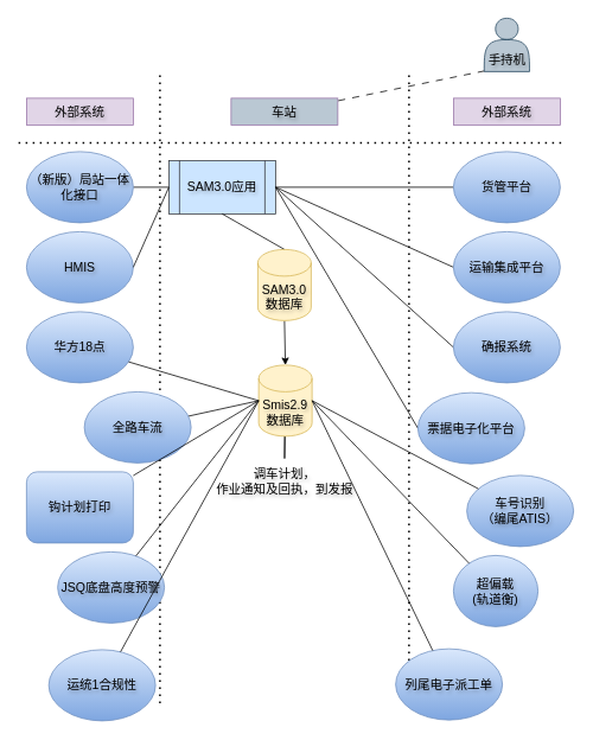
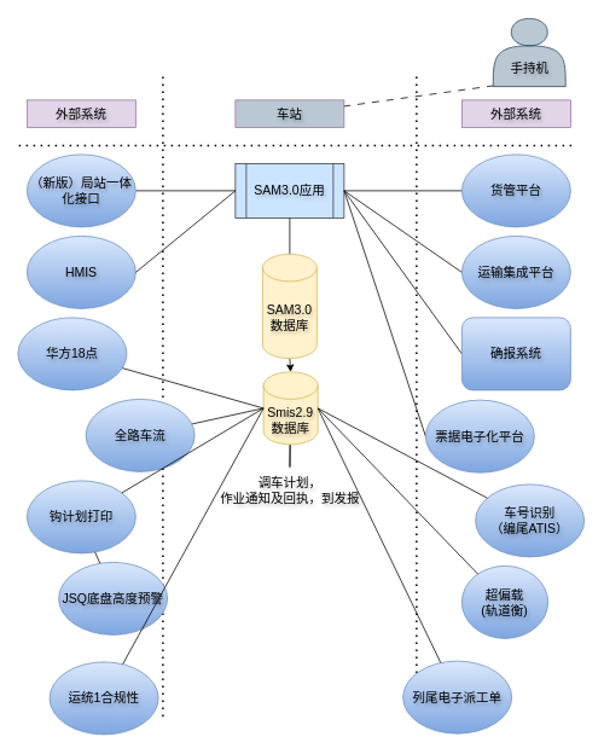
  <mxCell id="0" />
  <mxCell id="1" parent="0" />
  <mxCell id="2" value="&lt;font&gt;外部系统&lt;/font&gt;" style="rounded=0;whiteSpace=wrap;html=1;hachureGap=4;fontFamily=Helvetica;strokeColor=#9673a6;fontSize=14;fillColor=#e1d5e7;textShadow=1;labelBackgroundColor=none;labelBorderColor=none;" parent="1" vertex="1"><mxGeometry x="29" y="110" width="120" height="30" as="geometry" /></mxCell>
  <mxCell id="3" value="&lt;font&gt;外部系统&lt;/font&gt;" style="rounded=0;whiteSpace=wrap;html=1;hachureGap=4;fontFamily=Helvetica;strokeColor=#9673a6;fontSize=14;fillColor=#e1d5e7;textShadow=1;labelBackgroundColor=none;labelBorderColor=none;" parent="1" vertex="1"><mxGeometry x="509" y="110" width="120" height="30" as="geometry" /></mxCell>
  <mxCell id="4" value="&lt;font&gt;车站&lt;/font&gt;" style="rounded=0;whiteSpace=wrap;html=1;hachureGap=4;fontFamily=Helvetica;strokeColor=#9673a6;fontSize=14;fillColor=#bac8d3;textShadow=1;labelBackgroundColor=none;labelBorderColor=none;" parent="1" vertex="1"><mxGeometry x="259" y="110" width="120" height="30" as="geometry" /></mxCell>
  <mxCell id="5" style="rounded=0;hachureGap=4;orthogonalLoop=1;jettySize=auto;html=1;entryX=0;entryY=0.5;entryDx=0;entryDy=0;fontFamily=Architects Daughter;fontSource=https%3A%2F%2Ffonts.googleapis.com%2Fcss%3Ffamily%3DArchitects%2BDaughter;endArrow=none;endFill=0;exitX=1;exitY=0.5;exitDx=0;exitDy=0;" edge="1" parent="1" source="6" target="13"><mxGeometry relative="1" as="geometry" /></mxCell>
- <mxCell id="6" value="&lt;font&gt;SAM3.0应用&lt;/font&gt;" style="shape=process;whiteSpace=wrap;html=1;backgroundOutline=1;hachureGap=4;fontFamily=Helvetica;fontSize=14;fillColor=#cce5ff;strokeColor=#36393d;textShadow=1;labelBackgroundColor=none;labelBorderColor=none;" parent="1" vertex="1"><mxGeometry x="189" y="180" width="120" height="60" as="geometry" /></mxCell>
+ <mxCell id="6" value="&lt;font&gt;SAM3.0应用&lt;/font&gt;" style="shape=process;whiteSpace=wrap;html=1;backgroundOutline=1;hachureGap=4;fontFamily=Helvetica;fontSize=14;fillColor=#cce5ff;strokeColor=#36393d;textShadow=1;labelBackgroundColor=none;labelBorderColor=none;" parent="1" vertex="1"><mxGeometry x="259" y="180" width="120" height="60" as="geometry" /></mxCell>
  <mxCell id="7" value="" style="endArrow=none;html=1;rounded=0;hachureGap=4;fontFamily=Helvetica;entryX=0.5;entryY=1;entryDx=0;entryDy=0;exitX=0.5;exitY=0;exitDx=0;exitDy=0;exitPerimeter=0;fontSize=14;textShadow=1;labelBackgroundColor=none;labelBorderColor=none;" parent="1" source="22" target="6" edge="1"><mxGeometry width="50" height="50" relative="1" as="geometry"><mxPoint x="309" y="320" as="sourcePoint" /><mxPoint x="359" y="270" as="targetPoint" /></mxGeometry></mxCell>
  <mxCell id="8" value="" style="endArrow=none;dashed=1;html=1;dashPattern=1 3;strokeWidth=2;rounded=0;hachureGap=4;fontFamily=Helvetica;fontSize=14;textShadow=1;labelBackgroundColor=none;labelBorderColor=none;" parent="1" edge="1"><mxGeometry width="50" height="50" relative="1" as="geometry"><mxPoint x="459" y="790" as="sourcePoint" /><mxPoint x="459" y="80" as="targetPoint" /></mxGeometry></mxCell>
  <mxCell id="9" value="" style="endArrow=none;dashed=1;html=1;dashPattern=1 3;strokeWidth=2;rounded=0;hachureGap=4;fontFamily=Helvetica;fontSize=14;textShadow=1;labelBackgroundColor=none;labelBorderColor=none;" parent="1" edge="1"><mxGeometry width="50" height="50" relative="1" as="geometry"><mxPoint x="20" y="160" as="sourcePoint" /><mxPoint x="630" y="160" as="targetPoint" /></mxGeometry></mxCell>
  <mxCell id="10" value="" style="endArrow=none;dashed=1;html=1;dashPattern=1 3;strokeWidth=2;rounded=0;hachureGap=4;fontFamily=Helvetica;fontSize=14;textShadow=1;labelBackgroundColor=none;labelBorderColor=none;" parent="1" edge="1"><mxGeometry width="50" height="50" relative="1" as="geometry"><mxPoint x="179" y="790" as="sourcePoint" /><mxPoint x="179" y="80" as="targetPoint" /></mxGeometry></mxCell>
  <mxCell id="11" style="rounded=0;hachureGap=4;orthogonalLoop=1;jettySize=auto;html=1;entryX=1;entryY=0.5;entryDx=0;entryDy=0;fontFamily=Helvetica;endArrow=none;endFill=0;fontSize=14;textShadow=1;labelBackgroundColor=none;labelBorderColor=none;" parent="1" source="12" target="6" edge="1"><mxGeometry relative="1" as="geometry" /></mxCell>
  <mxCell id="12" value="货管平台" style="ellipse;whiteSpace=wrap;html=1;hachureGap=4;fontFamily=Helvetica;fontSize=14;fillColor=#dae8fc;strokeColor=#6c8ebf;textShadow=1;labelBackgroundColor=none;labelBorderColor=none;fillStyle=auto;gradientColor=#7ea6e0;" parent="1" vertex="1"><mxGeometry x="509" y="170" width="120" height="80" as="geometry" /></mxCell>
- <mxCell id="13" value="&lt;font&gt;确报系统&lt;/font&gt;" style="ellipse;whiteSpace=wrap;html=1;hachureGap=4;fontFamily=Helvetica;fontSize=14;fillColor=#dae8fc;strokeColor=#6c8ebf;textShadow=1;labelBackgroundColor=none;labelBorderColor=none;fillStyle=auto;gradientColor=#7ea6e0;" parent="1" vertex="1"><mxGeometry x="509" y="350" width="120" height="80" as="geometry" /></mxCell>
+ <mxCell id="13" value="&lt;font&gt;确报系统&lt;/font&gt;" style="whiteSpace=wrap;html=1;hachureGap=4;fontFamily=Helvetica;fontSize=14;fillColor=#dae8fc;strokeColor=#6c8ebf;textShadow=1;labelBackgroundColor=none;labelBorderColor=none;fillStyle=auto;gradientColor=#7ea6e0;rounded=1;" parent="1" vertex="1"><mxGeometry x="509" y="350" width="120" height="80" as="geometry" /></mxCell>
  <mxCell id="14" style="rounded=0;hachureGap=4;orthogonalLoop=1;jettySize=auto;html=1;fontFamily=Helvetica;endArrow=none;endFill=0;exitX=0;exitY=0.5;exitDx=0;exitDy=0;fontSize=14;entryX=1;entryY=0.5;entryDx=0;entryDy=0;textShadow=1;labelBackgroundColor=none;labelBorderColor=none;" parent="1" source="15" target="6" edge="1"><mxGeometry relative="1" as="geometry"><mxPoint x="379" y="240" as="targetPoint" /></mxGeometry></mxCell>
  <mxCell id="15" value="&lt;font&gt;运输集成平台&lt;/font&gt;" style="ellipse;whiteSpace=wrap;html=1;hachureGap=4;fontFamily=Helvetica;fontSize=14;fillColor=#dae8fc;strokeColor=#6c8ebf;textShadow=1;labelBackgroundColor=none;labelBorderColor=none;fillStyle=auto;gradientColor=#7ea6e0;" parent="1" vertex="1"><mxGeometry x="509" y="260" width="120" height="80" as="geometry" /></mxCell>
  <mxCell id="16" style="rounded=0;hachureGap=4;orthogonalLoop=1;jettySize=auto;html=1;fontFamily=Helvetica;endArrow=none;endFill=0;exitX=0;exitY=0.5;exitDx=0;exitDy=0;fontSize=14;entryX=1;entryY=0.5;entryDx=0;entryDy=0;textShadow=1;labelBackgroundColor=none;labelBorderColor=none;" parent="1" source="17" target="6" edge="1"><mxGeometry relative="1" as="geometry"><mxPoint x="379" y="240" as="targetPoint" /></mxGeometry></mxCell>
  <mxCell id="17" value="票据电子化平台" style="ellipse;whiteSpace=wrap;html=1;hachureGap=4;fontFamily=Helvetica;fontSize=14;fillColor=#dae8fc;strokeColor=#6c8ebf;textShadow=1;labelBackgroundColor=none;labelBorderColor=none;fillStyle=auto;gradientColor=#7ea6e0;" parent="1" vertex="1"><mxGeometry x="469" y="441" width="120" height="80" as="geometry" /></mxCell>
  <mxCell id="18" style="rounded=0;hachureGap=4;orthogonalLoop=1;jettySize=auto;html=1;fontFamily=Helvetica;endArrow=none;endFill=0;dashed=1;dashPattern=8 8;fontSize=14;exitX=0.012;exitY=0.987;exitDx=0;exitDy=0;exitPerimeter=0;textShadow=1;labelBackgroundColor=none;labelBorderColor=none;" parent="1" source="19" target="4" edge="1"><mxGeometry relative="1" as="geometry" /></mxCell>
- <mxCell id="19" value="&lt;div&gt;&lt;br&gt;&lt;/div&gt;&lt;div&gt;&lt;br&gt;&lt;/div&gt;手持机" style="shape=actor;whiteSpace=wrap;html=1;hachureGap=4;fontFamily=Helvetica;fontSize=14;textShadow=1;labelBackgroundColor=none;labelBorderColor=none;fillColor=#bac8d3;strokeColor=#23445d;" parent="1" vertex="1"><mxGeometry x="543.5" y="20" width="51" height="60" as="geometry" /></mxCell>
+ <mxCell id="19" value="&lt;div&gt;&lt;br&gt;&lt;/div&gt;&lt;div&gt;&lt;br&gt;&lt;/div&gt;手持机" style="shape=actor;whiteSpace=wrap;html=1;hachureGap=4;fontFamily=Helvetica;fontSize=14;textShadow=1;labelBackgroundColor=none;labelBorderColor=none;fillColor=#bac8d3;strokeColor=#23445d;" parent="1" vertex="1"><mxGeometry x="543.5" y="20" width="80" height="75" as="geometry" /></mxCell>
  <mxCell id="20" value="&lt;font&gt;HMIS&lt;/font&gt;" style="ellipse;whiteSpace=wrap;html=1;hachureGap=4;fontFamily=Helvetica;fontSize=14;fillColor=#dae8fc;strokeColor=#6c8ebf;textShadow=1;labelBackgroundColor=none;labelBorderColor=none;fillStyle=auto;gradientColor=#7ea6e0;" parent="1" vertex="1"><mxGeometry x="29" y="260" width="120" height="80" as="geometry" /></mxCell>
  <mxCell id="21" value="" style="endArrow=none;html=1;rounded=0;hachureGap=4;fontFamily=Helvetica;entryX=0.5;entryY=1;entryDx=0;entryDy=0;exitX=0.5;exitY=0;exitDx=0;exitDy=0;exitPerimeter=0;fontSize=14;endFill=0;startArrow=classic;startFill=1;textShadow=1;labelBackgroundColor=none;labelBorderColor=none;" parent="1" source="29" target="22" edge="1"><mxGeometry width="50" height="50" relative="1" as="geometry"><mxPoint x="319" y="510" as="sourcePoint" /><mxPoint x="319" y="270" as="targetPoint" /></mxGeometry></mxCell>
- <mxCell id="22" value="&lt;font&gt;SAM3.0&lt;/font&gt;&lt;div&gt;&lt;font&gt;数据库&lt;/font&gt;&lt;/div&gt;" style="shape=cylinder3;whiteSpace=wrap;html=1;boundedLbl=1;backgroundOutline=1;size=15;hachureGap=4;fontFamily=Helvetica;fontSize=14;fillColor=#fff2cc;strokeColor=#d6b656;textShadow=1;labelBackgroundColor=none;labelBorderColor=none;" parent="1" vertex="1"><mxGeometry x="289" y="280" width="60" height="80" as="geometry" /></mxCell>
+ <mxCell id="22" value="&lt;font&gt;SAM3.0&lt;/font&gt;&lt;div&gt;&lt;font&gt;数据库&lt;/font&gt;&lt;/div&gt;" style="shape=cylinder3;whiteSpace=wrap;html=1;boundedLbl=1;backgroundOutline=1;size=15;hachureGap=4;fontFamily=Helvetica;fontSize=14;fillColor=#fff2cc;strokeColor=#d6b656;textShadow=1;labelBackgroundColor=none;labelBorderColor=none;" parent="1" vertex="1"><mxGeometry x="289" y="280" width="60" height="115" as="geometry" /></mxCell>
  <mxCell id="23" style="rounded=0;hachureGap=4;orthogonalLoop=1;jettySize=auto;html=1;entryX=0;entryY=0.5;entryDx=0;entryDy=0;fontFamily=Architects Daughter;fontSource=https%3A%2F%2Ffonts.googleapis.com%2Fcss%3Ffamily%3DArchitects%2BDaughter;endArrow=none;endFill=0;exitX=1;exitY=0.5;exitDx=0;exitDy=0;textShadow=1;labelBackgroundColor=none;labelBorderColor=none;" parent="1" source="20" target="6" edge="1"><mxGeometry relative="1" as="geometry" /></mxCell>
  <mxCell id="24" value="" style="rounded=0;hachureGap=4;orthogonalLoop=1;jettySize=auto;html=1;entryX=0.5;entryY=0;entryDx=0;entryDy=0;fontFamily=Helvetica;endArrow=none;endFill=0;fontSize=14;textShadow=1;labelBackgroundColor=none;labelBorderColor=none;" parent="1" source="29" target="25" edge="1"><mxGeometry relative="1" as="geometry"><mxPoint x="319" y="500" as="sourcePoint" /><mxPoint x="319" y="611" as="targetPoint" /></mxGeometry></mxCell>
  <mxCell id="25" value="调车计划，&lt;div&gt;作业通知及回执，到发报&lt;/div&gt;" style="text;html=1;align=center;verticalAlign=middle;resizable=0;points=[];autosize=1;strokeColor=none;fillColor=none;fontFamily=Helvetica;fontSize=14;textShadow=1;labelBackgroundColor=none;labelBorderColor=none;" parent="1" vertex="1"><mxGeometry x="229" y="515" width="180" height="50" as="geometry" /></mxCell>
  <mxCell id="26" style="rounded=0;hachureGap=4;orthogonalLoop=1;jettySize=auto;html=1;entryX=0;entryY=0.5;entryDx=0;entryDy=0;fontFamily=Architects Daughter;fontSource=https%3A%2F%2Ffonts.googleapis.com%2Fcss%3Ffamily%3DArchitects%2BDaughter;endArrow=none;endFill=0;startArrow=none;startFill=0;exitX=1;exitY=0.5;exitDx=0;exitDy=0;textShadow=1;labelBackgroundColor=none;labelBorderColor=none;" parent="1" source="27" target="6" edge="1"><mxGeometry relative="1" as="geometry" /></mxCell>
  <mxCell id="27" value="&lt;span&gt;（新版）局站一体化接口&lt;/span&gt;" style="ellipse;whiteSpace=wrap;html=1;hachureGap=4;fontFamily=Helvetica;fontSize=14;fillColor=#dae8fc;strokeColor=#6c8ebf;textShadow=1;labelBackgroundColor=none;labelBorderColor=none;gradientColor=#7ea6e0;" parent="1" vertex="1"><mxGeometry x="29" y="170" width="120" height="80" as="geometry" /></mxCell>
  <mxCell id="28" value="" style="rounded=0;hachureGap=4;orthogonalLoop=1;jettySize=auto;html=1;entryX=0.5;entryY=0;entryDx=0;entryDy=0;fontFamily=Helvetica;endArrow=classic;endFill=1;fontSize=14;textShadow=1;labelBackgroundColor=none;labelBorderColor=none;" parent="1" source="25" target="29" edge="1"><mxGeometry relative="1" as="geometry"><mxPoint x="319" y="435" as="sourcePoint" /><mxPoint x="319" y="590" as="targetPoint" /></mxGeometry></mxCell>
  <mxCell id="29" value="&lt;font&gt;Smis2.9&lt;/font&gt;&lt;div&gt;&lt;font&gt;数据库&lt;/font&gt;&lt;/div&gt;" style="shape=cylinder3;whiteSpace=wrap;html=1;boundedLbl=1;backgroundOutline=1;size=15;hachureGap=4;fontFamily=Helvetica;fontSize=14;fillColor=#fff2cc;strokeColor=#d6b656;textShadow=1;labelBackgroundColor=none;labelBorderColor=none;" parent="1" vertex="1"><mxGeometry x="290" y="410" width="60" height="80" as="geometry" /></mxCell>
  <mxCell id="30" value="&lt;font&gt;车号识别&lt;/font&gt;&lt;div&gt;&lt;font&gt;（编尾ATIS）&lt;/font&gt;&lt;/div&gt;" style="ellipse;whiteSpace=wrap;html=1;hachureGap=4;fontFamily=Helvetica;fontSize=14;fillColor=#dae8fc;strokeColor=#6c8ebf;gradientColor=#7ea6e0;textShadow=1;" vertex="1" parent="1"><mxGeometry x="524" y="534" width="120" height="80" as="geometry" /></mxCell>
  <mxCell id="31" value="超偏载&lt;br&gt;(轨道衡)" style="ellipse;whiteSpace=wrap;html=1;hachureGap=4;fontFamily=Helvetica;fontSize=14;fillColor=#dae8fc;strokeColor=#6c8ebf;gradientColor=#7ea6e0;textShadow=1;" vertex="1" parent="1"><mxGeometry x="509" y="624" width="95" height="80" as="geometry" /></mxCell>
  <mxCell id="32" value="列尾电子派工单" style="ellipse;whiteSpace=wrap;html=1;hachureGap=4;fontFamily=Helvetica;fontSize=14;fillColor=#dae8fc;strokeColor=#6c8ebf;gradientColor=#7ea6e0;textShadow=1;" vertex="1" parent="1"><mxGeometry x="444" y="729" width="120" height="80" as="geometry" /></mxCell>
- <mxCell id="33" value="华方18点" style="ellipse;whiteSpace=wrap;html=1;hachureGap=4;fontFamily=Helvetica;fontSize=14;fillColor=#dae8fc;strokeColor=#6c8ebf;gradientColor=#7ea6e0;textShadow=1;" vertex="1" parent="1"><mxGeometry x="29" y="350" width="120" height="80" as="geometry" /></mxCell>
+ <mxCell id="33" value="华方18点" style="ellipse;whiteSpace=wrap;html=1;hachureGap=4;fontFamily=Helvetica;fontSize=14;fillColor=#dae8fc;strokeColor=#6c8ebf;gradientColor=#7ea6e0;textShadow=1;" vertex="1" parent="1"><mxGeometry x="19" y="350" width="120" height="80" as="geometry" /></mxCell>
  <mxCell id="34" style="rounded=0;hachureGap=4;orthogonalLoop=1;jettySize=auto;html=1;fontFamily=Architects Daughter;fontSource=https%3A%2F%2Ffonts.googleapis.com%2Fcss%3Ffamily%3DArchitects%2BDaughter;endArrow=none;endFill=0;" edge="1" parent="1" source="35"><mxGeometry relative="1" as="geometry"><mxPoint x="290" y="450" as="targetPoint" /></mxGeometry></mxCell>
  <mxCell id="35" value="&lt;span&gt;全路车流&lt;/span&gt;" style="ellipse;whiteSpace=wrap;html=1;hachureGap=4;fontFamily=Helvetica;fontSize=14;fillColor=#dae8fc;strokeColor=#6c8ebf;gradientColor=#7ea6e0;textShadow=1;" vertex="1" parent="1"><mxGeometry x="94" y="440" width="120" height="80" as="geometry" /></mxCell>
- <mxCell id="36" value="&lt;span&gt;钩计划打印&lt;/span&gt;" style="whiteSpace=wrap;html=1;hachureGap=4;fontFamily=Helvetica;fontSize=14;fillColor=#dae8fc;strokeColor=#6c8ebf;gradientColor=#7ea6e0;textShadow=1;rounded=1;" vertex="1" parent="1"><mxGeometry x="29" y="530" width="120" height="80" as="geometry" /></mxCell>
+ <mxCell id="36" value="&lt;span&gt;钩计划打印&lt;/span&gt;" style="ellipse;whiteSpace=wrap;html=1;hachureGap=4;fontFamily=Helvetica;fontSize=14;fillColor=#dae8fc;strokeColor=#6c8ebf;gradientColor=#7ea6e0;textShadow=1;" vertex="1" parent="1"><mxGeometry x="29" y="530" width="120" height="80" as="geometry" /></mxCell>
  <mxCell id="37" value="&lt;span&gt;JSQ底盘高度预警&lt;/span&gt;" style="ellipse;whiteSpace=wrap;html=1;hachureGap=4;fontFamily=Helvetica;fontSize=14;fillColor=#dae8fc;strokeColor=#6c8ebf;gradientColor=#7ea6e0;textShadow=1;" vertex="1" parent="1"><mxGeometry x="64" y="620" width="120" height="80" as="geometry" /></mxCell>
  <mxCell id="38" value="&lt;span&gt;运统1合规性&lt;/span&gt;" style="ellipse;whiteSpace=wrap;html=1;hachureGap=4;fontFamily=Helvetica;fontSize=14;fillColor=#dae8fc;strokeColor=#6c8ebf;gradientColor=#7ea6e0;textShadow=1;" vertex="1" parent="1"><mxGeometry x="54" y="730" width="120" height="80" as="geometry" /></mxCell>
  <mxCell id="39" style="rounded=0;hachureGap=4;orthogonalLoop=1;jettySize=auto;html=1;entryX=0;entryY=0.5;entryDx=0;entryDy=0;entryPerimeter=0;fontFamily=Architects Daughter;fontSource=https%3A%2F%2Ffonts.googleapis.com%2Fcss%3Ffamily%3DArchitects%2BDaughter;endArrow=none;endFill=0;" edge="1" parent="1" source="33" target="29"><mxGeometry relative="1" as="geometry" /></mxCell>
  <mxCell id="40" style="rounded=0;hachureGap=4;orthogonalLoop=1;jettySize=auto;html=1;entryX=0;entryY=0.5;entryDx=0;entryDy=0;entryPerimeter=0;fontFamily=Architects Daughter;fontSource=https%3A%2F%2Ffonts.googleapis.com%2Fcss%3Ffamily%3DArchitects%2BDaughter;endArrow=none;endFill=0;" edge="1" parent="1" source="36" target="29"><mxGeometry relative="1" as="geometry" /></mxCell>
- <mxCell id="41" style="rounded=0;hachureGap=4;orthogonalLoop=1;jettySize=auto;html=1;entryX=0;entryY=0.5;entryDx=0;entryDy=0;entryPerimeter=0;fontFamily=Architects Daughter;fontSource=https%3A%2F%2Ffonts.googleapis.com%2Fcss%3Ffamily%3DArchitects%2BDaughter;endArrow=none;endFill=0;" edge="1" parent="1" source="37" target="29"><mxGeometry relative="1" as="geometry" /></mxCell>
+ <mxCell id="41" style="rounded=0;hachureGap=4;orthogonalLoop=1;jettySize=auto;html=1;fontFamily=Architects Daughter;fontSource=https%3A%2F%2Ffonts.googleapis.com%2Fcss%3Ffamily%3DArchitects%2BDaughter;endArrow=none;endFill=0;" edge="1" parent="1" source="37" target="36"><mxGeometry relative="1" as="geometry" /></mxCell>
  <mxCell id="42" style="rounded=0;hachureGap=4;orthogonalLoop=1;jettySize=auto;html=1;entryX=0;entryY=0.5;entryDx=0;entryDy=0;entryPerimeter=0;fontFamily=Architects Daughter;fontSource=https%3A%2F%2Ffonts.googleapis.com%2Fcss%3Ffamily%3DArchitects%2BDaughter;endArrow=none;endFill=0;" edge="1" parent="1" source="38" target="29"><mxGeometry relative="1" as="geometry" /></mxCell>
  <mxCell id="43" style="rounded=0;hachureGap=4;orthogonalLoop=1;jettySize=auto;html=1;entryX=1;entryY=0.5;entryDx=0;entryDy=0;entryPerimeter=0;fontFamily=Architects Daughter;fontSource=https%3A%2F%2Ffonts.googleapis.com%2Fcss%3Ffamily%3DArchitects%2BDaughter;endArrow=none;endFill=0;" edge="1" parent="1" source="30" target="29"><mxGeometry relative="1" as="geometry" /></mxCell>
  <mxCell id="44" style="rounded=0;hachureGap=4;orthogonalLoop=1;jettySize=auto;html=1;entryX=1;entryY=0.5;entryDx=0;entryDy=0;entryPerimeter=0;fontFamily=Architects Daughter;fontSource=https%3A%2F%2Ffonts.googleapis.com%2Fcss%3Ffamily%3DArchitects%2BDaughter;endArrow=none;endFill=0;" edge="1" parent="1" source="31" target="29"><mxGeometry relative="1" as="geometry" /></mxCell>
  <mxCell id="45" style="rounded=0;hachureGap=4;orthogonalLoop=1;jettySize=auto;html=1;entryX=1;entryY=0.5;entryDx=0;entryDy=0;entryPerimeter=0;fontFamily=Architects Daughter;fontSource=https%3A%2F%2Ffonts.googleapis.com%2Fcss%3Ffamily%3DArchitects%2BDaughter;endArrow=none;endFill=0;" edge="1" parent="1" source="32" target="29"><mxGeometry relative="1" as="geometry" /></mxCell>
